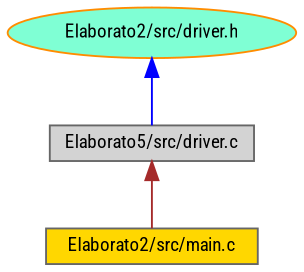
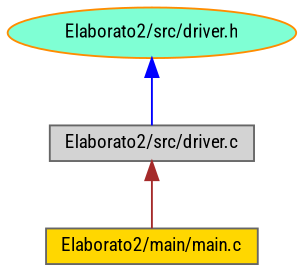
  digraph {
    fontname="Roboto Condensed"
    node [color=gray40 fontname="Roboto Condensed" fontsize=10 shape=box style=filled]
    edge [dir=back fontname="Roboto Condensed" fontsize=10 labelfontname=Helvetica labelfontsize=10 style=solid]
    n1 [color=darkorange fillcolor=aquamarine fontcolor=black height=0.2 label="Elaborato2/src/driver.h" shape=ellipse width=0.4]
-   n2 [fillcolor=lightgrey height=0.2 label="Elaborato5/src/driver.c" width=0.4]
-   n3 [fillcolor=gold height=0.2 label="Elaborato2/src/main.c" width=0.4]
+   n2 [fillcolor=lightgrey height=0.2 label="Elaborato2/src/driver.c" width=0.4]
+   n3 [fillcolor=gold height=0.2 label="Elaborato2/main/main.c" width=0.4]
    n1 -> n2 [color=blue]
    n2 -> n3 [color=brown]
  }
